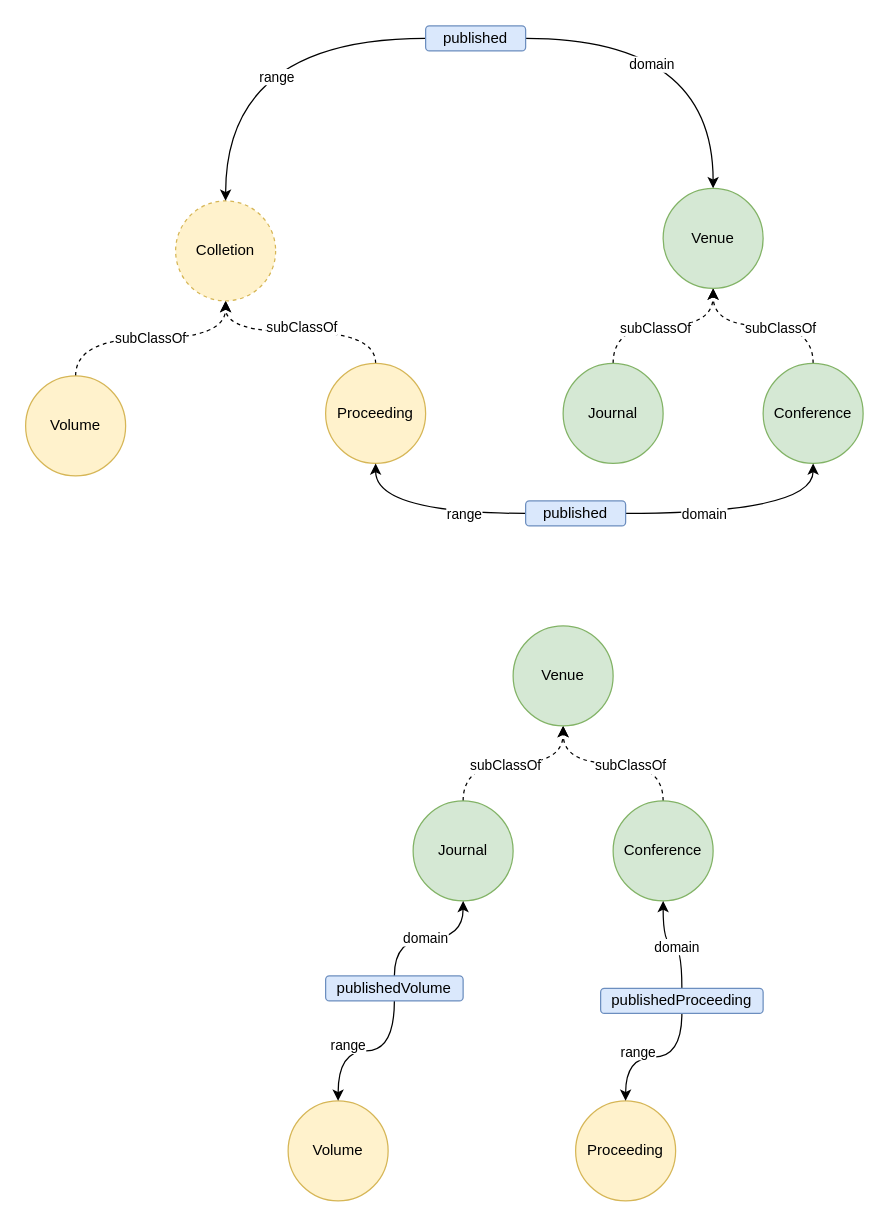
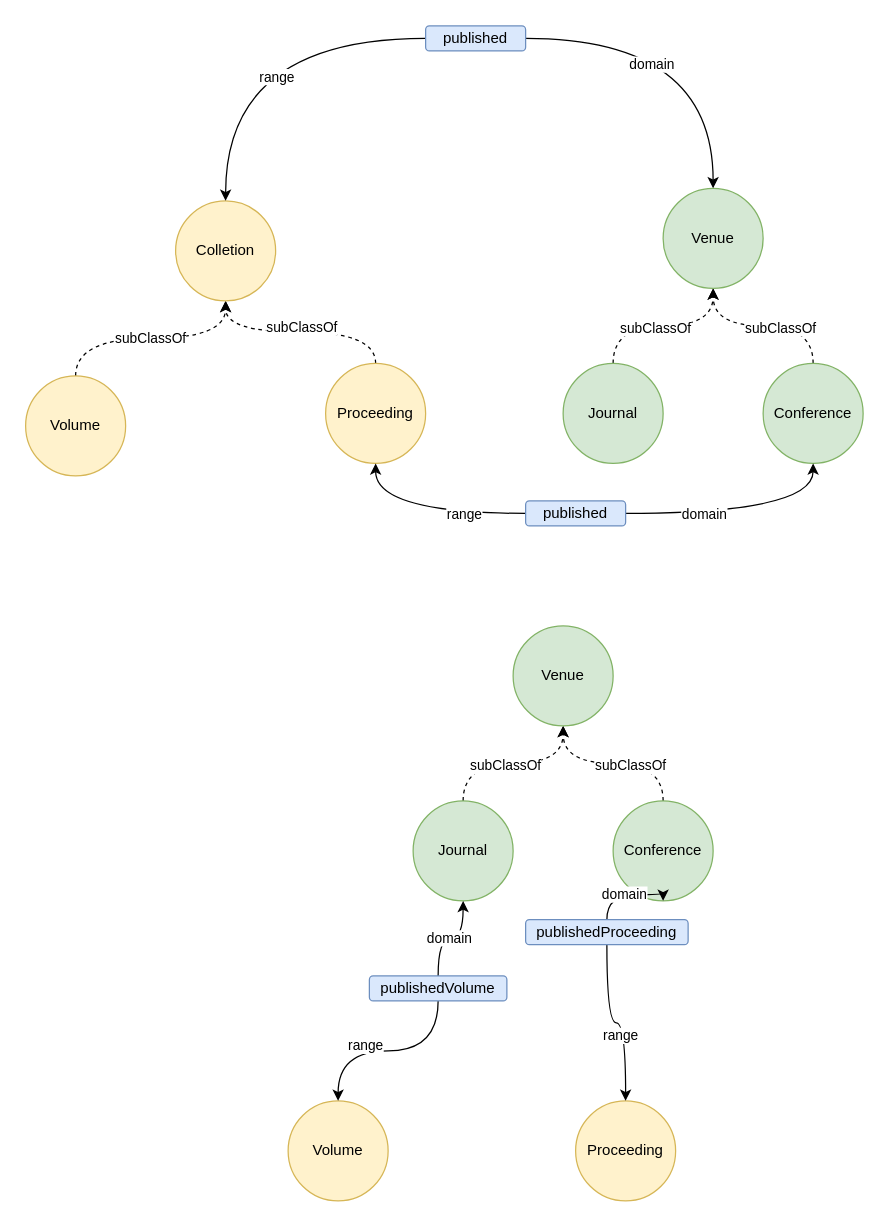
  <mxCell id="0" />
  <mxCell id="1" parent="0" />
  <mxCell id="2" style="edgeStyle=orthogonalEdgeStyle;rounded=0;orthogonalLoop=1;jettySize=auto;html=1;dashed=1;curved=1;exitX=0.5;exitY=0;exitDx=0;exitDy=0;" edge="1" parent="1" source="9" target="8"><mxGeometry relative="1" as="geometry" /></mxCell>
  <mxCell id="3" value="subClassOf" style="edgeLabel;html=1;align=center;verticalAlign=middle;resizable=0;points=[];" vertex="1" connectable="0" parent="2"><mxGeometry x="-0.013" y="1" relative="1" as="geometry"><mxPoint as="offset" /></mxGeometry></mxCell>
  <mxCell id="4" style="edgeStyle=orthogonalEdgeStyle;rounded=0;orthogonalLoop=1;jettySize=auto;html=1;dashed=1;curved=1;exitX=0.5;exitY=0;exitDx=0;exitDy=0;" edge="1" parent="1" source="10" target="8"><mxGeometry relative="1" as="geometry" /></mxCell>
  <mxCell id="5" value="&lt;span style=&quot;color: rgba(0, 0, 0, 0); font-family: monospace; font-size: 0px; text-align: start; background-color: rgb(248, 249, 250);&quot;&gt;%3CmxGraphModel%3E%3Croot%3E%3CmxCell%20id%3D%220%22%2F%3E%3CmxCell%20id%3D%221%22%20parent%3D%220%22%2F%3E%3CmxCell%20id%3D%222%22%20value%3D%22subClassOf%22%20style%3D%22edgeLabel%3Bhtml%3D1%3Balign%3Dcenter%3BverticalAlign%3Dmiddle%3Bresizable%3D0%3Bpoints%3D%5B%5D%3B%22%20vertex%3D%221%22%20connectable%3D%220%22%20parent%3D%221%22%3E%3CmxGeometry%20x%3D%22191%22%20y%3D%22259%22%20as%3D%22geometry%22%2F%3E%3C%2FmxCell%3E%3C%2Froot%3E%3C%2FmxGraphModel%3E&lt;/span&gt;" style="edgeLabel;html=1;align=center;verticalAlign=middle;resizable=0;points=[];" vertex="1" connectable="0" parent="4"><mxGeometry x="-0.05" y="-4" relative="1" as="geometry"><mxPoint as="offset" /></mxGeometry></mxCell>
  <mxCell id="6" value="&lt;span style=&quot;color: rgba(0, 0, 0, 0); font-family: monospace; font-size: 0px; text-align: start; background-color: rgb(248, 249, 250);&quot;&gt;%3CmxGraphModel%3E%3Croot%3E%3CmxCell%20id%3D%220%22%2F%3E%3CmxCell%20id%3D%221%22%20parent%3D%220%22%2F%3E%3CmxCell%20id%3D%222%22%20value%3D%22subClassOf%22%20style%3D%22edgeLabel%3Bhtml%3D1%3Balign%3Dcenter%3BverticalAlign%3Dmiddle%3Bresizable%3D0%3Bpoints%3D%5B%5D%3B%22%20vertex%3D%221%22%20connectable%3D%220%22%20parent%3D%221%22%3E%3CmxGeometry%20x%3D%22191%22%20y%3D%22259%22%20as%3D%22geometry%22%2F%3E%3C%2FmxCell%3E%3C%2Froot%3E%3C%2FmxGraphModel%3sub&lt;/span&gt;" style="edgeLabel;html=1;align=center;verticalAlign=middle;resizable=0;points=[];" vertex="1" connectable="0" parent="4"><mxGeometry x="0.113" y="-1" relative="1" as="geometry"><mxPoint as="offset" /></mxGeometry></mxCell>
  <mxCell id="7" value="subClassOf" style="edgeLabel;html=1;align=center;verticalAlign=middle;resizable=0;points=[];" vertex="1" connectable="0" parent="4"><mxGeometry x="0.013" y="4" relative="1" as="geometry"><mxPoint x="1" y="-9" as="offset" /></mxGeometry></mxCell>
- <mxCell id="8" value="Colletion" style="ellipse;whiteSpace=wrap;html=1;aspect=fixed;fillColor=#fff2cc;strokeColor=#d6b656;dashed=1;" vertex="1" parent="1"><mxGeometry x="140" y="160" width="80" height="80" as="geometry" /></mxCell>
+ <mxCell id="8" value="Colletion" style="ellipse;whiteSpace=wrap;html=1;aspect=fixed;fillColor=#fff2cc;strokeColor=#d6b656;" vertex="1" parent="1"><mxGeometry x="140" y="160" width="80" height="80" as="geometry" /></mxCell>
  <mxCell id="9" value="Volume" style="ellipse;whiteSpace=wrap;html=1;aspect=fixed;fillColor=#fff2cc;strokeColor=#d6b656;" vertex="1" parent="1"><mxGeometry x="20" y="300" width="80" height="80" as="geometry" /></mxCell>
  <mxCell id="10" value="Proceeding" style="ellipse;whiteSpace=wrap;html=1;aspect=fixed;fillColor=#fff2cc;strokeColor=#d6b656;" vertex="1" parent="1"><mxGeometry x="260" y="290" width="80" height="80" as="geometry" /></mxCell>
  <mxCell id="11" style="edgeStyle=orthogonalEdgeStyle;curved=1;rounded=0;orthogonalLoop=1;jettySize=auto;html=1;dashed=1;" edge="1" parent="1" source="13" target="17"><mxGeometry relative="1" as="geometry" /></mxCell>
  <mxCell id="12" value="subClassOf" style="edgeLabel;html=1;align=center;verticalAlign=middle;resizable=0;points=[];" vertex="1" connectable="0" parent="11"><mxGeometry x="-0.1" y="-1" relative="1" as="geometry"><mxPoint as="offset" /></mxGeometry></mxCell>
  <mxCell id="13" value="Journal" style="ellipse;whiteSpace=wrap;html=1;aspect=fixed;fillColor=#d5e8d4;strokeColor=#82b366;" vertex="1" parent="1"><mxGeometry x="450" y="290" width="80" height="80" as="geometry" /></mxCell>
  <mxCell id="14" style="edgeStyle=orthogonalEdgeStyle;curved=1;rounded=0;orthogonalLoop=1;jettySize=auto;html=1;entryX=0.5;entryY=1;entryDx=0;entryDy=0;dashed=1;" edge="1" parent="1" source="16" target="17"><mxGeometry relative="1" as="geometry" /></mxCell>
  <mxCell id="15" value="subClassOf" style="edgeLabel;html=1;align=center;verticalAlign=middle;resizable=0;points=[];" vertex="1" connectable="0" parent="14"><mxGeometry x="-0.186" y="1" relative="1" as="geometry"><mxPoint as="offset" /></mxGeometry></mxCell>
  <mxCell id="16" value="Conference" style="ellipse;whiteSpace=wrap;html=1;aspect=fixed;fillColor=#d5e8d4;strokeColor=#82b366;" vertex="1" parent="1"><mxGeometry x="610" y="290" width="80" height="80" as="geometry" /></mxCell>
  <mxCell id="17" value="Venue" style="ellipse;whiteSpace=wrap;html=1;aspect=fixed;fillColor=#d5e8d4;strokeColor=#82b366;" vertex="1" parent="1"><mxGeometry x="530" y="150" width="80" height="80" as="geometry" /></mxCell>
  <mxCell id="18" style="edgeStyle=orthogonalEdgeStyle;curved=1;rounded=0;orthogonalLoop=1;jettySize=auto;html=1;" edge="1" parent="1" source="22" target="17"><mxGeometry relative="1" as="geometry" /></mxCell>
  <mxCell id="19" value="domain" style="edgeLabel;html=1;align=center;verticalAlign=middle;resizable=0;points=[];" vertex="1" connectable="0" parent="18"><mxGeometry x="-0.059" y="1" relative="1" as="geometry"><mxPoint x="-27" y="21" as="offset" /></mxGeometry></mxCell>
  <mxCell id="20" style="edgeStyle=orthogonalEdgeStyle;curved=1;rounded=0;orthogonalLoop=1;jettySize=auto;html=1;entryX=0.5;entryY=0;entryDx=0;entryDy=0;" edge="1" parent="1" source="22" target="8"><mxGeometry relative="1" as="geometry" /></mxCell>
  <mxCell id="21" value="range" style="edgeLabel;html=1;align=center;verticalAlign=middle;resizable=0;points=[];" vertex="1" connectable="0" parent="20"><mxGeometry x="0.242" y="-5" relative="1" as="geometry"><mxPoint x="45" y="10" as="offset" /></mxGeometry></mxCell>
  <mxCell id="22" value="published" style="rounded=1;whiteSpace=wrap;html=1;fillColor=#dae8fc;strokeColor=#6c8ebf;" vertex="1" parent="1"><mxGeometry x="340" y="20" width="80" height="20" as="geometry" /></mxCell>
  <mxCell id="23" value="Volume" style="ellipse;whiteSpace=wrap;html=1;aspect=fixed;fillColor=#fff2cc;strokeColor=#d6b656;" vertex="1" parent="1"><mxGeometry x="230" y="880" width="80" height="80" as="geometry" /></mxCell>
  <mxCell id="24" value="Proceeding" style="ellipse;whiteSpace=wrap;html=1;aspect=fixed;fillColor=#fff2cc;strokeColor=#d6b656;" vertex="1" parent="1"><mxGeometry x="460" y="880" width="80" height="80" as="geometry" /></mxCell>
  <mxCell id="25" style="edgeStyle=orthogonalEdgeStyle;curved=1;rounded=0;orthogonalLoop=1;jettySize=auto;html=1;dashed=1;" edge="1" parent="1" source="27" target="31"><mxGeometry relative="1" as="geometry" /></mxCell>
  <mxCell id="26" value="subClassOf" style="edgeLabel;html=1;align=center;verticalAlign=middle;resizable=0;points=[];" vertex="1" connectable="0" parent="25"><mxGeometry x="-0.1" y="-1" relative="1" as="geometry"><mxPoint as="offset" /></mxGeometry></mxCell>
  <mxCell id="27" value="Journal" style="ellipse;whiteSpace=wrap;html=1;aspect=fixed;fillColor=#d5e8d4;strokeColor=#82b366;" vertex="1" parent="1"><mxGeometry x="330" y="640" width="80" height="80" as="geometry" /></mxCell>
  <mxCell id="28" style="edgeStyle=orthogonalEdgeStyle;curved=1;rounded=0;orthogonalLoop=1;jettySize=auto;html=1;entryX=0.5;entryY=1;entryDx=0;entryDy=0;dashed=1;" edge="1" parent="1" source="30" target="31"><mxGeometry relative="1" as="geometry" /></mxCell>
  <mxCell id="29" value="subClassOf" style="edgeLabel;html=1;align=center;verticalAlign=middle;resizable=0;points=[];" vertex="1" connectable="0" parent="28"><mxGeometry x="-0.186" y="1" relative="1" as="geometry"><mxPoint as="offset" /></mxGeometry></mxCell>
  <mxCell id="30" value="Conference" style="ellipse;whiteSpace=wrap;html=1;aspect=fixed;fillColor=#d5e8d4;strokeColor=#82b366;" vertex="1" parent="1"><mxGeometry x="490" y="640" width="80" height="80" as="geometry" /></mxCell>
  <mxCell id="31" value="Venue" style="ellipse;whiteSpace=wrap;html=1;aspect=fixed;fillColor=#d5e8d4;strokeColor=#82b366;" vertex="1" parent="1"><mxGeometry x="410" y="500" width="80" height="80" as="geometry" /></mxCell>
  <mxCell id="32" style="edgeStyle=orthogonalEdgeStyle;curved=1;rounded=0;orthogonalLoop=1;jettySize=auto;html=1;entryX=0.5;entryY=1;entryDx=0;entryDy=0;" edge="1" parent="1" source="36" target="30"><mxGeometry relative="1" as="geometry" /></mxCell>
  <mxCell id="33" value="domain" style="edgeLabel;html=1;align=center;verticalAlign=middle;resizable=0;points=[];" vertex="1" connectable="0" parent="32"><mxGeometry x="-0.059" y="1" relative="1" as="geometry"><mxPoint as="offset" /></mxGeometry></mxCell>
  <mxCell id="34" style="edgeStyle=orthogonalEdgeStyle;curved=1;rounded=0;orthogonalLoop=1;jettySize=auto;html=1;" edge="1" parent="1" source="36" target="24"><mxGeometry relative="1" as="geometry" /></mxCell>
  <mxCell id="35" value="range" style="edgeLabel;html=1;align=center;verticalAlign=middle;resizable=0;points=[];" vertex="1" connectable="0" parent="34"><mxGeometry x="0.242" y="-5" relative="1" as="geometry"><mxPoint as="offset" /></mxGeometry></mxCell>
- <mxCell id="36" value="publishedProceeding" style="rounded=1;whiteSpace=wrap;html=1;fillColor=#dae8fc;strokeColor=#6c8ebf;" vertex="1" parent="1"><mxGeometry x="480" y="790" width="130" height="20" as="geometry" /></mxCell>
+ <mxCell id="36" value="publishedProceeding" style="rounded=1;whiteSpace=wrap;html=1;fillColor=#dae8fc;strokeColor=#6c8ebf;" vertex="1" parent="1"><mxGeometry x="420" y="735" width="130" height="20" as="geometry" /></mxCell>
  <mxCell id="37" style="edgeStyle=orthogonalEdgeStyle;curved=1;rounded=0;orthogonalLoop=1;jettySize=auto;html=1;entryX=0.5;entryY=1;entryDx=0;entryDy=0;" edge="1" parent="1" source="41" target="27"><mxGeometry relative="1" as="geometry"><mxPoint x="550" y="620" as="targetPoint" /></mxGeometry></mxCell>
  <mxCell id="38" value="domain" style="edgeLabel;html=1;align=center;verticalAlign=middle;resizable=0;points=[];" vertex="1" connectable="0" parent="37"><mxGeometry x="-0.059" y="1" relative="1" as="geometry"><mxPoint as="offset" /></mxGeometry></mxCell>
  <mxCell id="39" style="edgeStyle=orthogonalEdgeStyle;curved=1;rounded=0;orthogonalLoop=1;jettySize=auto;html=1;" edge="1" parent="1" source="41" target="23"><mxGeometry relative="1" as="geometry"><mxPoint x="200" y="670" as="targetPoint" /></mxGeometry></mxCell>
  <mxCell id="40" value="range" style="edgeLabel;html=1;align=center;verticalAlign=middle;resizable=0;points=[];" vertex="1" connectable="0" parent="39"><mxGeometry x="0.242" y="-5" relative="1" as="geometry"><mxPoint as="offset" /></mxGeometry></mxCell>
- <mxCell id="41" value="publishedVolume" style="rounded=1;whiteSpace=wrap;html=1;fillColor=#dae8fc;strokeColor=#6c8ebf;" vertex="1" parent="1"><mxGeometry x="260" y="780" width="110" height="20" as="geometry" /></mxCell>
+ <mxCell id="41" value="publishedVolume" style="rounded=1;whiteSpace=wrap;html=1;fillColor=#dae8fc;strokeColor=#6c8ebf;" vertex="1" parent="1"><mxGeometry x="295" y="780" width="110" height="20" as="geometry" /></mxCell>
  <mxCell id="42" style="edgeStyle=orthogonalEdgeStyle;curved=1;rounded=0;orthogonalLoop=1;jettySize=auto;html=1;entryX=0.5;entryY=1;entryDx=0;entryDy=0;" edge="1" parent="1" source="46" target="16"><mxGeometry relative="1" as="geometry"><mxPoint x="650" y="530" as="targetPoint" /></mxGeometry></mxCell>
  <mxCell id="43" value="domain" style="edgeLabel;html=1;align=center;verticalAlign=middle;resizable=0;points=[];" vertex="1" connectable="0" parent="42"><mxGeometry x="-0.059" y="1" relative="1" as="geometry"><mxPoint x="-27" y="1" as="offset" /></mxGeometry></mxCell>
  <mxCell id="44" style="edgeStyle=orthogonalEdgeStyle;curved=1;rounded=0;orthogonalLoop=1;jettySize=auto;html=1;entryX=0.5;entryY=1;entryDx=0;entryDy=0;" edge="1" parent="1" source="46" target="10"><mxGeometry relative="1" as="geometry"><mxPoint x="260" y="540" as="targetPoint" /></mxGeometry></mxCell>
  <mxCell id="45" value="range" style="edgeLabel;html=1;align=center;verticalAlign=middle;resizable=0;points=[];" vertex="1" connectable="0" parent="44"><mxGeometry x="0.242" y="-5" relative="1" as="geometry"><mxPoint x="49" y="5" as="offset" /></mxGeometry></mxCell>
  <mxCell id="46" value="published" style="rounded=1;whiteSpace=wrap;html=1;fillColor=#dae8fc;strokeColor=#6c8ebf;" vertex="1" parent="1"><mxGeometry x="420" y="400" width="80" height="20" as="geometry" /></mxCell>
